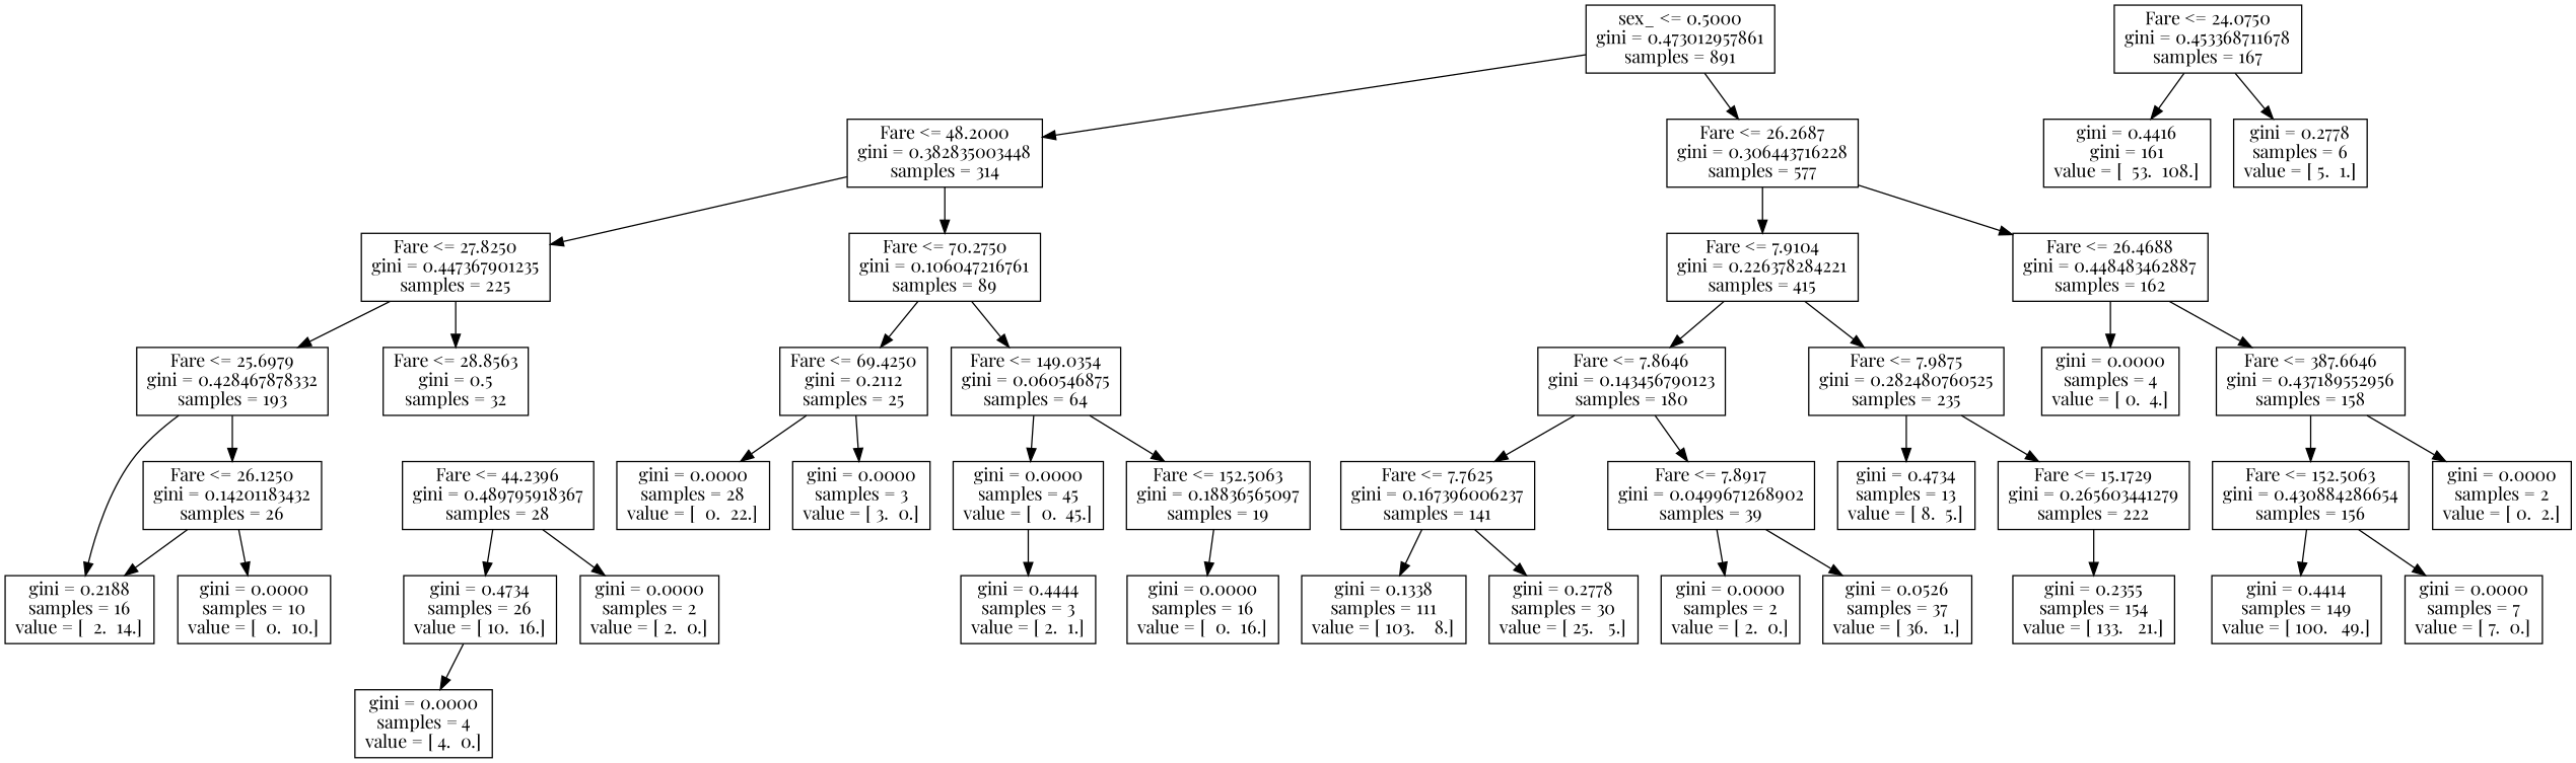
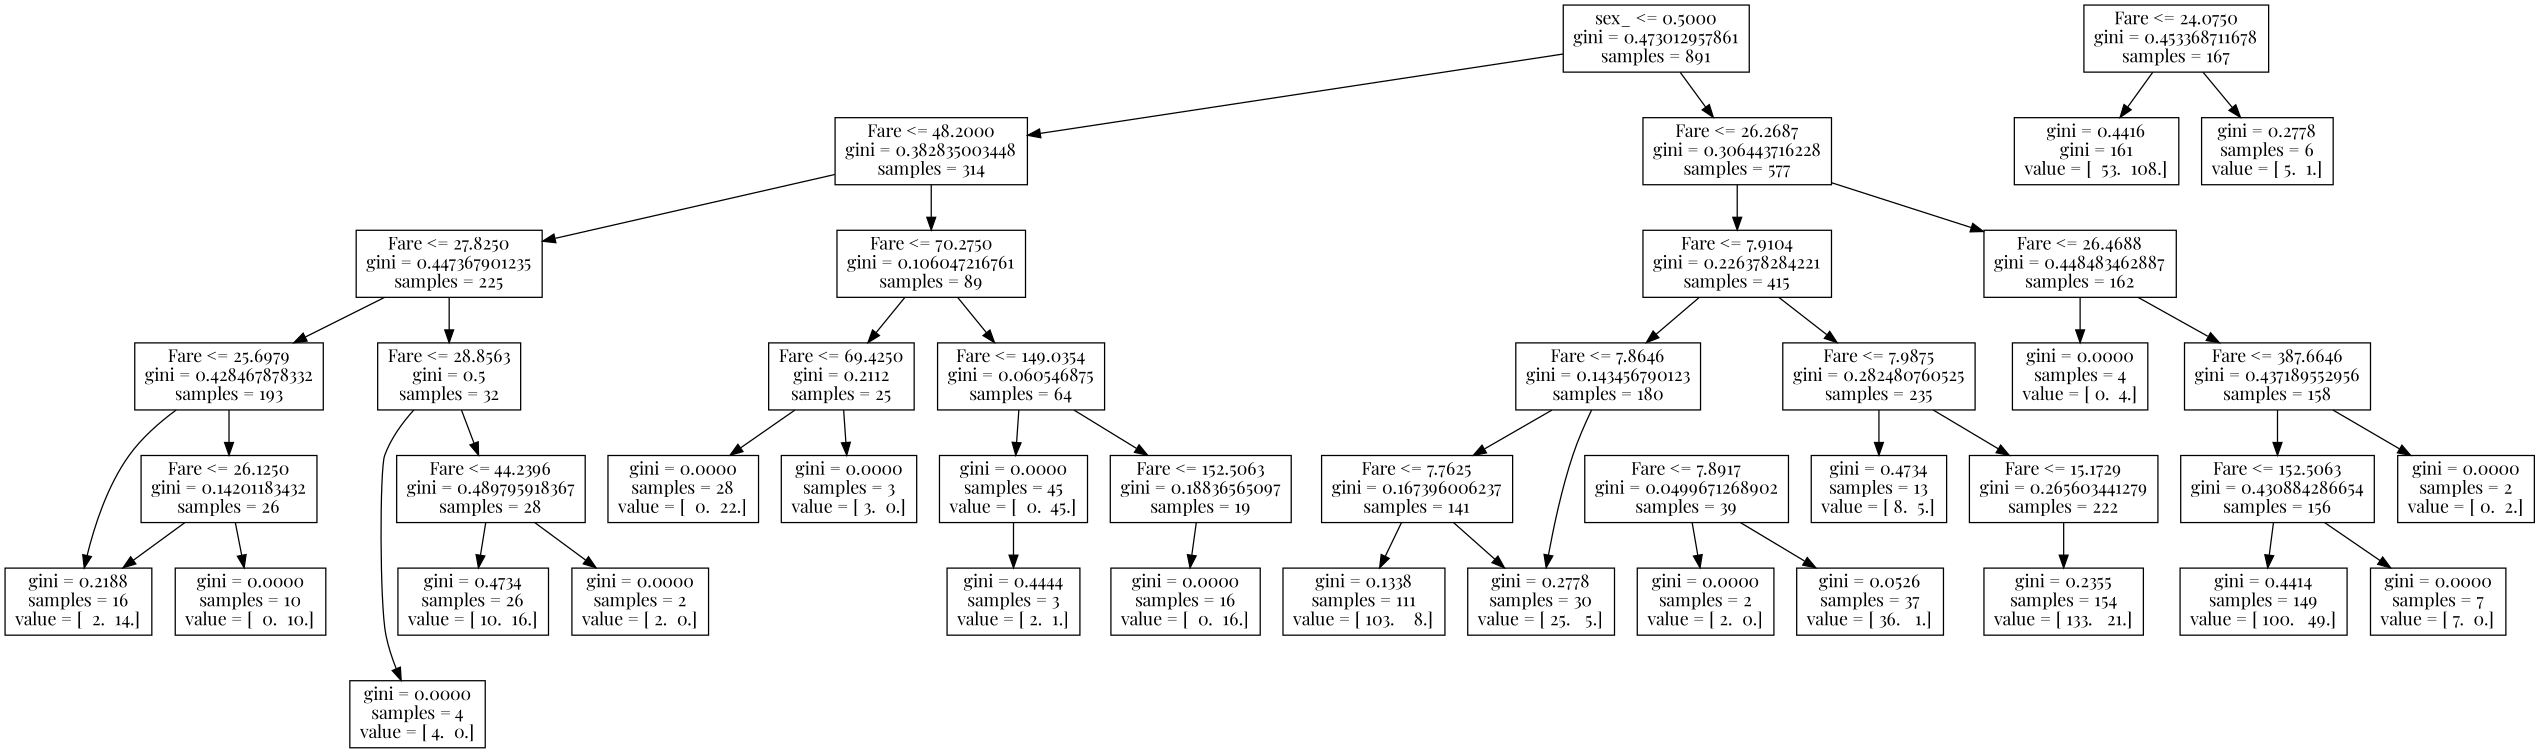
  digraph {
    fontname="Playfair Display"
    node [fontname="Playfair Display" shape=box]
    edge [fontname="Playfair Display"]
    n1 [label="sex_ <= 0.5000\ngini = 0.473012957861\nsamples = 891"]
    n2 [label="Fare <= 48.2000\ngini = 0.382835003448\nsamples = 314"]
    n3 [label="Fare <= 26.2687\ngini = 0.306443716228\nsamples = 577"]
    n4 [label="Fare <= 27.8250\ngini = 0.447367901235\nsamples = 225"]
    n5 [label="Fare <= 70.2750\ngini = 0.106047216761\nsamples = 89"]
    n6 [label="Fare <= 7.9104\ngini = 0.226378284221\nsamples = 415"]
    n7 [label="Fare <= 26.4688\ngini = 0.448483462887\nsamples = 162"]
    n8 [label="Fare <= 25.6979\ngini = 0.428467878332\nsamples = 193"]
    n9 [label="Fare <= 28.8563\ngini = 0.5\nsamples = 32"]
    n10 [label="Fare <= 69.4250\ngini = 0.2112\nsamples = 25"]
    n11 [label="Fare <= 149.0354\ngini = 0.060546875\nsamples = 64"]
    n12 [label="Fare <= 26.1250\ngini = 0.14201183432\nsamples = 26"]
    n13 [label="gini = 0.2188\nsamples = 16\nvalue = [  2.  14.]"]
    n14 [label="gini = 0.0000\nsamples = 4\nvalue = [ 4.  0.]"]
    n15 [label="Fare <= 44.2396\ngini = 0.489795918367\nsamples = 28"]
    n16 [label="Fare <= 24.0750\ngini = 0.453368711678\nsamples = 167"]
    n17 [label="gini = 0.4416\ngini = 161\nvalue = [  53.  108.]"]
    n18 [label="gini = 0.2778\nsamples = 6\nvalue = [ 5.  1.]"]
    n19 [label="gini = 0.0000\nsamples = 10\nvalue = [  0.  10.]"]
    n20 [label="gini = 0.4734\nsamples = 26\nvalue = [ 10.  16.]"]
    n21 [label="gini = 0.0000\nsamples = 2\nvalue = [ 2.  0.]"]
    n22 [label="gini = 0.0000\nsamples = 28\nvalue = [  0.  22.]"]
    n23 [label="gini = 0.0000\nsamples = 3\nvalue = [ 3.  0.]"]
    n24 [label="gini = 0.0000\nsamples = 45\nvalue = [  0.  45.]"]
    n25 [label="Fare <= 152.5063\ngini = 0.18836565097\nsamples = 19"]
    n26 [label="gini = 0.4444\nsamples = 3\nvalue = [ 2.  1.]"]
    n27 [label="gini = 0.0000\nsamples = 16\nvalue = [  0.  16.]"]
    n28 [label="Fare <= 7.8646\ngini = 0.143456790123\nsamples = 180"]
    n29 [label="Fare <= 7.9875\ngini = 0.282480760525\nsamples = 235"]
    n30 [label="gini = 0.0000\nsamples = 4\nvalue = [ 0.  4.]"]
    n31 [label="Fare <= 387.6646\ngini = 0.437189552956\nsamples = 158"]
    n32 [label="Fare <= 7.7625\ngini = 0.167396006237\nsamples = 141"]
    n33 [label="Fare <= 7.8917\ngini = 0.0499671268902\nsamples = 39"]
    n34 [label="gini = 0.4734\nsamples = 13\nvalue = [ 8.  5.]"]
    n35 [label="Fare <= 15.1729\ngini = 0.265603441279\nsamples = 222"]
    n36 [label="gini = 0.1338\nsamples = 111\nvalue = [ 103.    8.]"]
    n37 [label="gini = 0.2778\nsamples = 30\nvalue = [ 25.   5.]"]
    n38 [label="gini = 0.0000\nsamples = 2\nvalue = [ 2.  0.]"]
    n39 [label="gini = 0.0526\nsamples = 37\nvalue = [ 36.   1.]"]
    n40 [label="gini = 0.2355\nsamples = 154\nvalue = [ 133.   21.]"]
    n41 [label="Fare <= 152.5063\ngini = 0.430884286654\nsamples = 156"]
    n42 [label="gini = 0.0000\nsamples = 2\nvalue = [ 0.  2.]"]
    n43 [label="gini = 0.4414\nsamples = 149\nvalue = [ 100.   49.]"]
    n44 [label="gini = 0.0000\nsamples = 7\nvalue = [ 7.  0.]"]
    n1 -> n2
    n1 -> n3
    n2 -> n4
    n2 -> n5
    n3 -> n6
    n3 -> n7
    n4 -> n8
    n4 -> n9
    n5 -> n10
    n5 -> n11
    n6 -> n28
    n6 -> n29
    n7 -> n30
    n7 -> n31
    n8 -> n12
    n8 -> n13
-   n20 -> n14
+   n9 -> n14
+   n9 -> n15
    n10 -> n22
    n10 -> n23
    n11 -> n24
    n11 -> n25
    n12 -> n13
    n12 -> n19
    n15 -> n20
    n15 -> n21
    n16 -> n17
    n16 -> n18
    n24 -> n26
    n25 -> n27
    n28 -> n32
-   n28 -> n33
+   n28 -> n37
    n29 -> n34
    n29 -> n35
    n31 -> n41
    n31 -> n42
    n32 -> n36
    n32 -> n37
    n33 -> n38
    n33 -> n39
    n35 -> n40
    n41 -> n43
    n41 -> n44
  }
